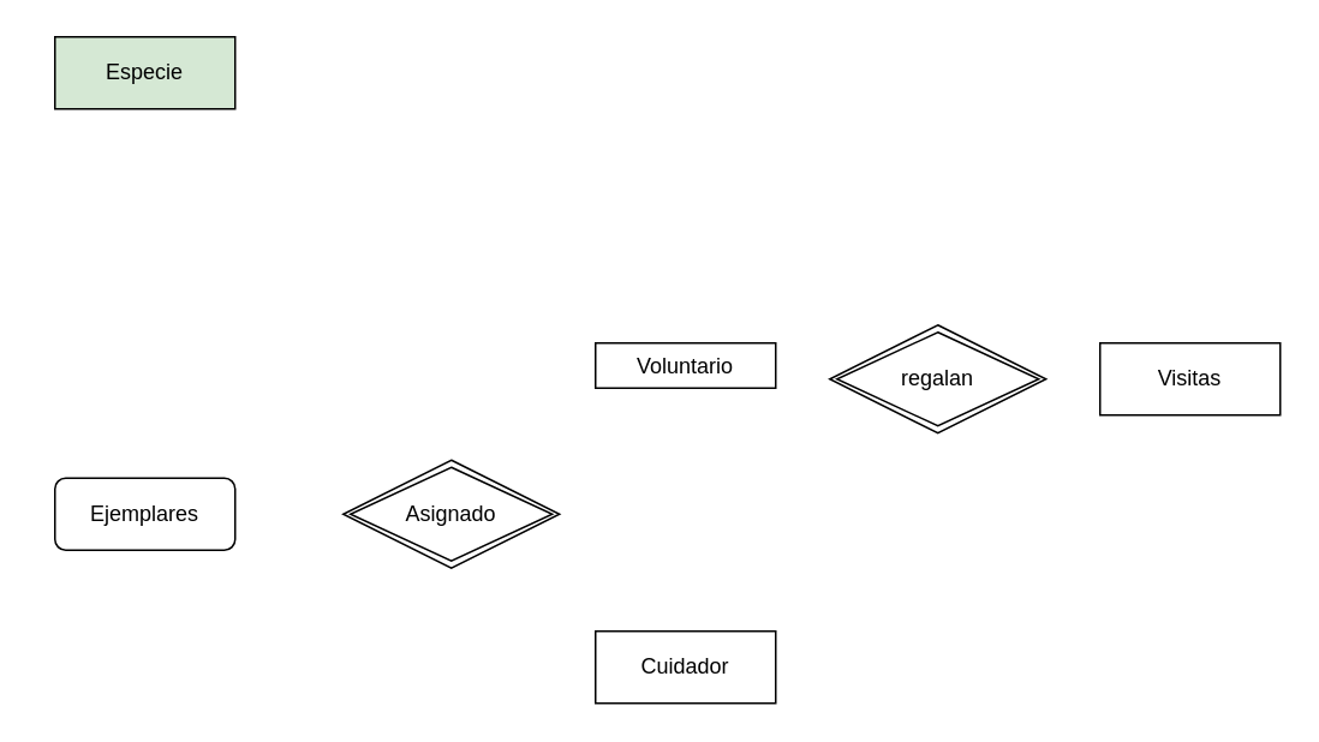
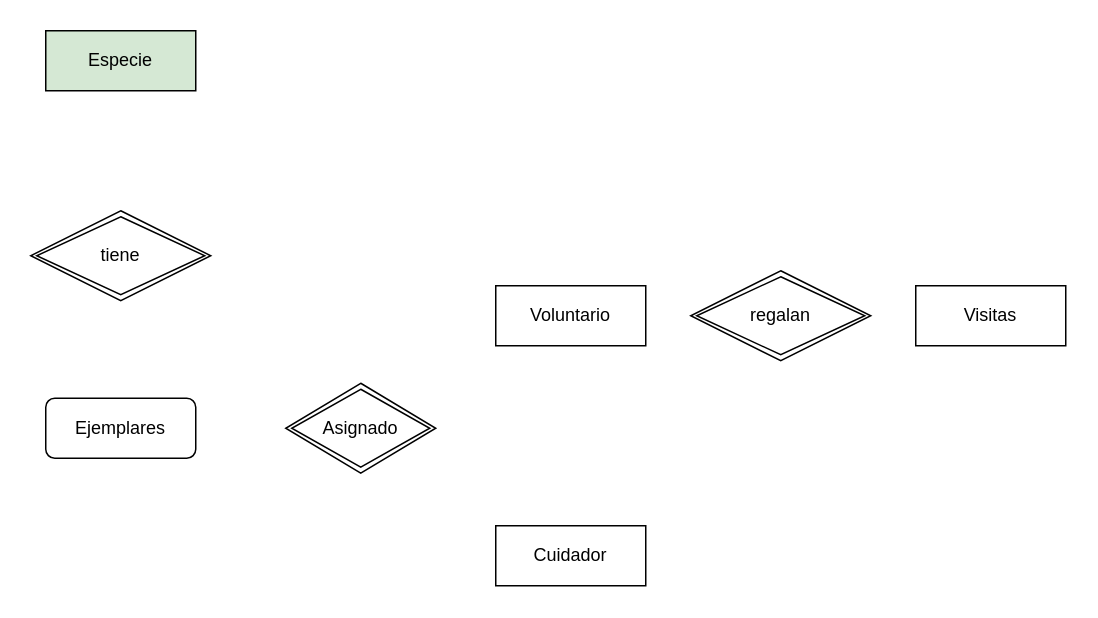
  <mxCell id="0" />
  <mxCell id="1" parent="0" />
  <mxCell id="2" value="Especie" style="whiteSpace=wrap;html=1;align=center;fillColor=#d5e8d4;" vertex="1" parent="1"><mxGeometry x="30" y="20" width="100" height="40" as="geometry" /></mxCell>
  <mxCell id="3" value="Ejemplares" style="whiteSpace=wrap;html=1;align=center;rounded=1;" vertex="1" parent="1"><mxGeometry x="30" y="265" width="100" height="40" as="geometry" /></mxCell>
  <mxCell id="4" value="Cuidador" style="whiteSpace=wrap;html=1;align=center;" vertex="1" parent="1"><mxGeometry x="330" y="350" width="100" height="40" as="geometry" /></mxCell>
  <mxCell id="5" value="Visitas" style="whiteSpace=wrap;html=1;align=center;" vertex="1" parent="1"><mxGeometry x="610" y="190" width="100" height="40" as="geometry" /></mxCell>
- <mxCell id="7" value="Asignado" style="shape=rhombus;double=1;perimeter=rhombusPerimeter;whiteSpace=wrap;html=1;align=center;" vertex="1" parent="1"><mxGeometry x="190" y="255" width="120" height="60" as="geometry" /></mxCell>
- <mxCell id="8" value="Voluntario" style="whiteSpace=wrap;html=1;align=center;" vertex="1" parent="1"><mxGeometry x="330" y="190" width="100" height="25" as="geometry" /></mxCell>
+ <mxCell id="6" value="tiene" style="shape=rhombus;double=1;perimeter=rhombusPerimeter;whiteSpace=wrap;html=1;align=center;" vertex="1" parent="1"><mxGeometry x="20" y="140" width="120" height="60" as="geometry" /></mxCell>
+ <mxCell id="7" value="Asignado" style="shape=rhombus;double=1;perimeter=rhombusPerimeter;whiteSpace=wrap;html=1;align=center;" vertex="1" parent="1"><mxGeometry x="190" y="255" width="100" height="60" as="geometry" /></mxCell>
+ <mxCell id="8" value="Voluntario" style="whiteSpace=wrap;html=1;align=center;" vertex="1" parent="1"><mxGeometry x="330" y="190" width="100" height="40" as="geometry" /></mxCell>
  <mxCell id="9" value="regalan" style="shape=rhombus;double=1;perimeter=rhombusPerimeter;whiteSpace=wrap;html=1;align=center;" vertex="1" parent="1"><mxGeometry x="460" y="180" width="120" height="60" as="geometry" /></mxCell>
